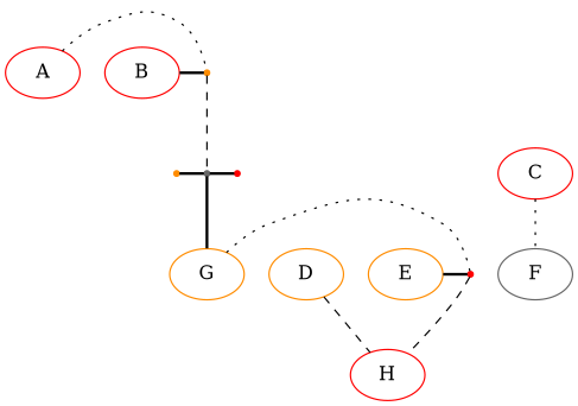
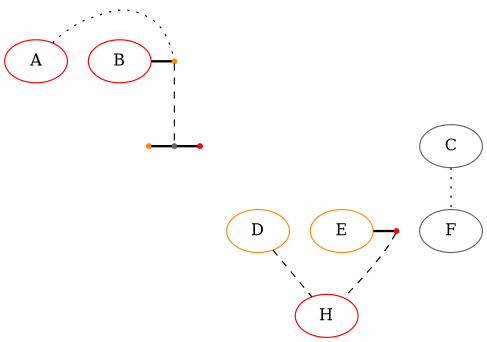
  digraph {
    node [color=red]
    edge [dir=none style=bold]
    A [height=0.51389 width=0.75]
    B [height=0.51389 width=0.75]
    AB [color=darkorange height=0.055556 shape=point width=0.055556]
    ABmid [color=gray40 height=0.055556 shape=point width=0.055556]
    Dot1 [height=0.055556 shape=point width=0.055556]
    Dot2 [color=darkorange height=0.055556 shape=point width=0.055556]
    E [color=darkorange height=0.51389 width=0.75]
    F [color=gray40 height=0.51389 width=0.75]
-   G [color=darkorange height=0.51389 width=0.75]
    EG [height=0.055556 shape=point width=0.055556]
    H [height=0.51389 width=0.75]
-   C [height=0.51389 width=0.75]
+   C [color=gray40 height=0.51389 width=0.75]
    D [color=darkorange height=0.51389 width=0.75]
    subgraph sub_1 {
      rank=same
      A
      B
      AB
    }
    subgraph sub_2 {
      rank=same
      ABmid
      Dot1
      Dot2
    }
    subgraph sub_3 {
      rank=same
      E
      F
-     G
      EG
    }
    subgraph sub_4 {
      rank=same
      H
    }
    A -> AB [style=dotted]
    B -> AB
    AB -> ABmid [style=dashed]
    ABmid -> Dot1
-   ABmid -> G
    Dot2 -> ABmid
    E -> EG
-   G -> EG [style=dotted]
    EG -> H [style=dashed]
    C -> F [style=dotted]
    D -> H [style=dashed]
  }
